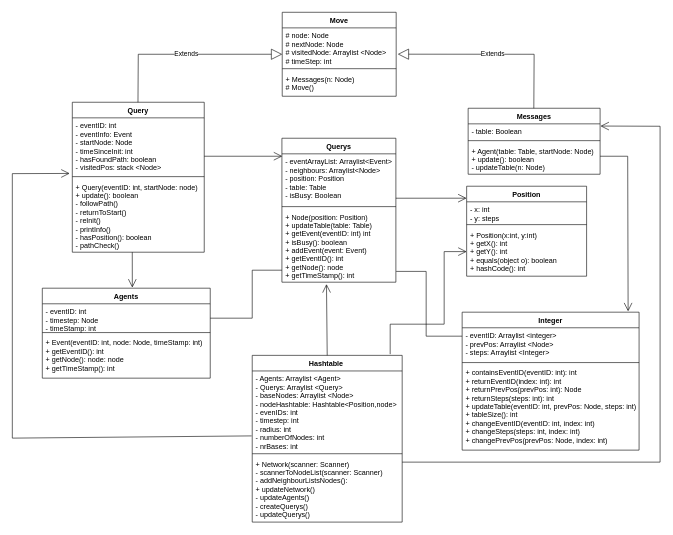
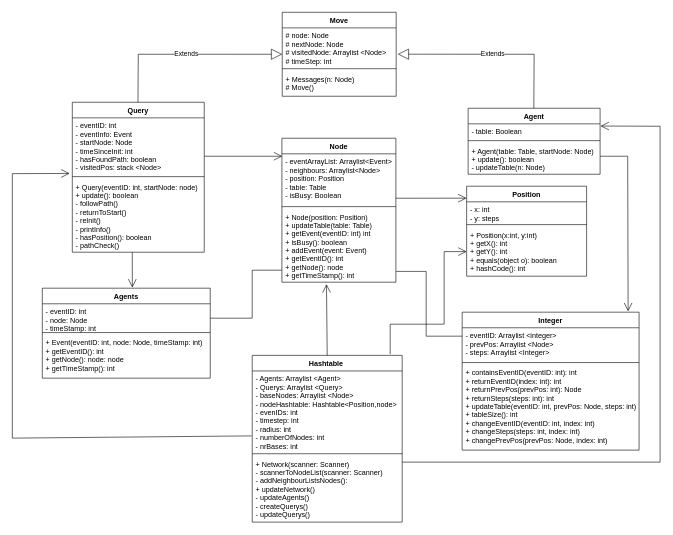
  <mxCell id="0" />
  <mxCell id="1" parent="0" />
  <mxCell id="2" value="Move" style="swimlane;fontStyle=1;align=center;verticalAlign=top;childLayout=stackLayout;horizontal=1;startSize=26;horizontalStack=0;resizeParent=1;resizeParentMax=0;resizeLast=0;collapsible=1;marginBottom=0;" parent="1" vertex="1"><mxGeometry x="470" y="20" width="190" height="140" as="geometry" /></mxCell>
  <mxCell id="3" value="# node: Node&#10;# nextNode: Node&#10;# visitedNode: Arraylist &lt;Node&gt;&#10;# timeStep: int&#10;&#10;&#10;" style="text;strokeColor=none;fillColor=none;align=left;verticalAlign=top;spacingLeft=4;spacingRight=4;overflow=hidden;rotatable=0;points=[[0,0.5],[1,0.5]];portConstraint=eastwest;" parent="2" vertex="1"><mxGeometry y="26" width="190" height="64" as="geometry" /></mxCell>
  <mxCell id="4" value="" style="line;strokeWidth=1;fillColor=none;align=left;verticalAlign=middle;spacingTop=-1;spacingLeft=3;spacingRight=3;rotatable=0;labelPosition=right;points=[];portConstraint=eastwest;" parent="2" vertex="1"><mxGeometry y="90" width="190" height="8" as="geometry" /></mxCell>
  <mxCell id="5" value="+ Messages(n: Node)&#10;# Move()&#10;" style="text;strokeColor=none;fillColor=none;align=left;verticalAlign=top;spacingLeft=4;spacingRight=4;overflow=hidden;rotatable=0;points=[[0,0.5],[1,0.5]];portConstraint=eastwest;" parent="2" vertex="1"><mxGeometry y="98" width="190" height="42" as="geometry" /></mxCell>
  <mxCell id="6" value="Query" style="swimlane;fontStyle=1;align=center;verticalAlign=top;childLayout=stackLayout;horizontal=1;startSize=26;horizontalStack=0;resizeParent=1;resizeParentMax=0;resizeLast=0;collapsible=1;marginBottom=0;" parent="1" vertex="1"><mxGeometry x="120" y="170" width="220" height="250" as="geometry" /></mxCell>
  <mxCell id="7" value="- eventID: int&#10;- eventInfo: Event&#10;- startNode: Node&#10;- timeSinceInit: int&#10;- hasFoundPath: boolean&#10;- visitedPos: stack &lt;Node&gt;&#10;&#10;" style="text;strokeColor=none;fillColor=none;align=left;verticalAlign=top;spacingLeft=4;spacingRight=4;overflow=hidden;rotatable=0;points=[[0,0.5],[1,0.5]];portConstraint=eastwest;" parent="6" vertex="1"><mxGeometry y="26" width="220" height="94" as="geometry" /></mxCell>
  <mxCell id="8" value="" style="line;strokeWidth=1;fillColor=none;align=left;verticalAlign=middle;spacingTop=-1;spacingLeft=3;spacingRight=3;rotatable=0;labelPosition=right;points=[];portConstraint=eastwest;" parent="6" vertex="1"><mxGeometry y="120" width="220" height="8" as="geometry" /></mxCell>
  <mxCell id="9" value="+ Query(eventID: int, startNode: node)&#10;+ update(): boolean&#10;- followPath()&#10;- returnToStart()&#10;- reInit()&#10;- printInfo()&#10;- hasPosition(): boolean&#10;- pathCheck()&#10;&#10;&#10;" style="text;strokeColor=none;fillColor=none;align=left;verticalAlign=top;spacingLeft=4;spacingRight=4;overflow=hidden;rotatable=0;points=[[0,0.5],[1,0.5]];portConstraint=eastwest;" parent="6" vertex="1"><mxGeometry y="128" width="220" height="122" as="geometry" /></mxCell>
- <mxCell id="10" value="Messages" style="swimlane;fontStyle=1;align=center;verticalAlign=top;childLayout=stackLayout;horizontal=1;startSize=26;horizontalStack=0;resizeParent=1;resizeParentMax=0;resizeLast=0;collapsible=1;marginBottom=0;" parent="1" vertex="1"><mxGeometry x="780" y="180" width="220" height="110" as="geometry" /></mxCell>
+ <mxCell id="10" value="Agent" style="swimlane;fontStyle=1;align=center;verticalAlign=top;childLayout=stackLayout;horizontal=1;startSize=26;horizontalStack=0;resizeParent=1;resizeParentMax=0;resizeLast=0;collapsible=1;marginBottom=0;" parent="1" vertex="1"><mxGeometry x="780" y="180" width="220" height="110" as="geometry" /></mxCell>
  <mxCell id="11" value="- table: Boolean" style="text;strokeColor=none;fillColor=none;align=left;verticalAlign=top;spacingLeft=4;spacingRight=4;overflow=hidden;rotatable=0;points=[[0,0.5],[1,0.5]];portConstraint=eastwest;" parent="10" vertex="1"><mxGeometry y="26" width="220" height="24" as="geometry" /></mxCell>
  <mxCell id="12" value="" style="line;strokeWidth=1;fillColor=none;align=left;verticalAlign=middle;spacingTop=-1;spacingLeft=3;spacingRight=3;rotatable=0;labelPosition=right;points=[];portConstraint=eastwest;" parent="10" vertex="1"><mxGeometry y="50" width="220" height="8" as="geometry" /></mxCell>
  <mxCell id="13" value="+ Agent(table: Table, startNode: Node)&#10;+ update(): boolean&#10;- updateTable(n: Node)" style="text;strokeColor=none;fillColor=none;align=left;verticalAlign=top;spacingLeft=4;spacingRight=4;overflow=hidden;rotatable=0;points=[[0,0.5],[1,0.5]];portConstraint=eastwest;" parent="10" vertex="1"><mxGeometry y="58" width="220" height="52" as="geometry" /></mxCell>
  <mxCell id="14" value="Agents" style="swimlane;fontStyle=1;align=center;verticalAlign=top;childLayout=stackLayout;horizontal=1;startSize=26;horizontalStack=0;resizeParent=1;resizeParentMax=0;resizeLast=0;collapsible=1;marginBottom=0;" parent="1" vertex="1"><mxGeometry x="70" y="480" width="280" height="150" as="geometry" /></mxCell>
- <mxCell id="15" value="- eventID: int&#10;- timestep: Node&#10;- timeStamp: int" style="text;strokeColor=none;fillColor=none;align=left;verticalAlign=top;spacingLeft=4;spacingRight=4;overflow=hidden;rotatable=0;points=[[0,0.5],[1,0.5]];portConstraint=eastwest;" parent="14" vertex="1"><mxGeometry y="26" width="280" height="44" as="geometry" /></mxCell>
+ <mxCell id="15" value="- eventID: int&#10;- node: Node&#10;- timeStamp: int" style="text;strokeColor=none;fillColor=none;align=left;verticalAlign=top;spacingLeft=4;spacingRight=4;overflow=hidden;rotatable=0;points=[[0,0.5],[1,0.5]];portConstraint=eastwest;" parent="14" vertex="1"><mxGeometry y="26" width="280" height="44" as="geometry" /></mxCell>
  <mxCell id="16" value="" style="line;strokeWidth=1;fillColor=none;align=left;verticalAlign=middle;spacingTop=-1;spacingLeft=3;spacingRight=3;rotatable=0;labelPosition=right;points=[];portConstraint=eastwest;" parent="14" vertex="1"><mxGeometry y="70" width="280" height="8" as="geometry" /></mxCell>
  <mxCell id="17" value="+ Event(eventID: int, node: Node, timeStamp: int)&#10;+ getEventID(): int&#10;+ getNode(): node: node&#10;+ getTimeStamp(): int &#10;" style="text;strokeColor=none;fillColor=none;align=left;verticalAlign=top;spacingLeft=4;spacingRight=4;overflow=hidden;rotatable=0;points=[[0,0.5],[1,0.5]];portConstraint=eastwest;" parent="14" vertex="1"><mxGeometry y="78" width="280" height="72" as="geometry" /></mxCell>
  <mxCell id="18" value="Position" style="swimlane;fontStyle=1;align=center;verticalAlign=top;childLayout=stackLayout;horizontal=1;startSize=26;horizontalStack=0;resizeParent=1;resizeParentMax=0;resizeLast=0;collapsible=1;marginBottom=0;" vertex="1" parent="1"><mxGeometry x="777.5" y="310" width="200" height="150" as="geometry" /></mxCell>
  <mxCell id="19" value="- x: int&#10;- y: steps " style="text;strokeColor=none;fillColor=none;align=left;verticalAlign=top;spacingLeft=4;spacingRight=4;overflow=hidden;rotatable=0;points=[[0,0.5],[1,0.5]];portConstraint=eastwest;" vertex="1" parent="18"><mxGeometry y="26" width="200" height="34" as="geometry" /></mxCell>
  <mxCell id="20" value="" style="line;strokeWidth=1;fillColor=none;align=left;verticalAlign=middle;spacingTop=-1;spacingLeft=3;spacingRight=3;rotatable=0;labelPosition=right;points=[];portConstraint=eastwest;" vertex="1" parent="18"><mxGeometry y="60" width="200" height="8" as="geometry" /></mxCell>
  <mxCell id="21" value="+ Position(x:int, y:int)&#10;+ getX(): int&#10;+ getY(): int&#10;+ equals(object o): boolean&#10;+ hashCode(): int" style="text;strokeColor=none;fillColor=none;align=left;verticalAlign=top;spacingLeft=4;spacingRight=4;overflow=hidden;rotatable=0;points=[[0,0.5],[1,0.5]];portConstraint=eastwest;" vertex="1" parent="18"><mxGeometry y="68" width="200" height="82" as="geometry" /></mxCell>
- <mxCell id="22" value="Querys" style="swimlane;fontStyle=1;align=center;verticalAlign=top;childLayout=stackLayout;horizontal=1;startSize=26;horizontalStack=0;resizeParent=1;resizeParentMax=0;resizeLast=0;collapsible=1;marginBottom=0;" vertex="1" parent="1"><mxGeometry x="469.5" y="230" width="190" height="240" as="geometry" /></mxCell>
+ <mxCell id="22" value="Node" style="swimlane;fontStyle=1;align=center;verticalAlign=top;childLayout=stackLayout;horizontal=1;startSize=26;horizontalStack=0;resizeParent=1;resizeParentMax=0;resizeLast=0;collapsible=1;marginBottom=0;" vertex="1" parent="1"><mxGeometry x="469.5" y="230" width="190" height="240" as="geometry" /></mxCell>
  <mxCell id="23" value="- eventArrayList: Arraylist&lt;Event&gt;&#10;- neighbours: Arraylist&lt;Node&gt;&#10;- position: Position&#10;- table: Table&#10;- isBusy: Boolean&#10;" style="text;strokeColor=none;fillColor=none;align=left;verticalAlign=top;spacingLeft=4;spacingRight=4;overflow=hidden;rotatable=0;points=[[0,0.5],[1,0.5]];portConstraint=eastwest;" vertex="1" parent="22"><mxGeometry y="26" width="190" height="84" as="geometry" /></mxCell>
  <mxCell id="24" value="" style="line;strokeWidth=1;fillColor=none;align=left;verticalAlign=middle;spacingTop=-1;spacingLeft=3;spacingRight=3;rotatable=0;labelPosition=right;points=[];portConstraint=eastwest;" vertex="1" parent="22"><mxGeometry y="110" width="190" height="8" as="geometry" /></mxCell>
  <mxCell id="25" value="+ Node(position: Position)&#10;+ updateTable(table: Table)&#10;+ getEvent(eventID: int) int&#10;+ isBusy(): boolean&#10;+ addEvent(event: Event) &#10;+ getEventID(): int&#10;+ getNode(): node&#10;+ getTimeStamp(): int" style="text;strokeColor=none;fillColor=none;align=left;verticalAlign=top;spacingLeft=4;spacingRight=4;overflow=hidden;rotatable=0;points=[[0,0.5],[1,0.5]];portConstraint=eastwest;" vertex="1" parent="22"><mxGeometry y="118" width="190" height="122" as="geometry" /></mxCell>
  <mxCell id="26" value="Integer" style="swimlane;fontStyle=1;align=center;verticalAlign=top;childLayout=stackLayout;horizontal=1;startSize=26;horizontalStack=0;resizeParent=1;resizeParentMax=0;resizeLast=0;collapsible=1;marginBottom=0;" vertex="1" parent="1"><mxGeometry x="770" y="520" width="295" height="230" as="geometry" /></mxCell>
  <mxCell id="27" value="- eventID: Arraylist &lt;integer&gt;&#10;- prevPos: Arraylist &lt;Node&gt;&#10;- steps: Arraylist &lt;Integer&gt;&#10;" style="text;strokeColor=none;fillColor=none;align=left;verticalAlign=top;spacingLeft=4;spacingRight=4;overflow=hidden;rotatable=0;points=[[0,0.5],[1,0.5]];portConstraint=eastwest;" vertex="1" parent="26"><mxGeometry y="26" width="295" height="54" as="geometry" /></mxCell>
  <mxCell id="28" value="" style="line;strokeWidth=1;fillColor=none;align=left;verticalAlign=middle;spacingTop=-1;spacingLeft=3;spacingRight=3;rotatable=0;labelPosition=right;points=[];portConstraint=eastwest;" vertex="1" parent="26"><mxGeometry y="80" width="295" height="8" as="geometry" /></mxCell>
  <mxCell id="29" value="+ containsEventID(eventID: int): int&#10;+ returnEventID(index: int): int&#10;+ returnPrevPos(prevPos: int): Node&#10;+ returnSteps(steps: int): int&#10;+ updateTable(eventID: int, prevPos: Node, steps: int)&#10;+ tableSize(): int&#10;+ changeEventID(eventID: int, index: int)&#10;+ changeSteps(steps: int, index: int)&#10;+ changePrevPos(prevPos: Node, index: int)&#10;" style="text;strokeColor=none;fillColor=none;align=left;verticalAlign=top;spacingLeft=4;spacingRight=4;overflow=hidden;rotatable=0;points=[[0,0.5],[1,0.5]];portConstraint=eastwest;" vertex="1" parent="26"><mxGeometry y="88" width="295" height="142" as="geometry" /></mxCell>
  <mxCell id="30" value="Hashtable " style="swimlane;fontStyle=1;align=center;verticalAlign=top;childLayout=stackLayout;horizontal=1;startSize=26;horizontalStack=0;resizeParent=1;resizeParentMax=0;resizeLast=0;collapsible=1;marginBottom=0;" vertex="1" parent="1"><mxGeometry x="420" y="592" width="250" height="278" as="geometry" /></mxCell>
  <mxCell id="31" value="- Agents: Arraylist &lt;Agent&gt;&#10;- Querys: Arraylist &lt;Query&gt;&#10;- baseNodes: Arraylist &lt;Node&gt;&#10;- nodeHashtable: Hashtable&lt;Position,node&gt;&#10;- evenIDs: int&#10;- timestep: int&#10;- radius: int&#10;- numberOfNodes: int&#10;- nrBases: int" style="text;strokeColor=none;fillColor=none;align=left;verticalAlign=top;spacingLeft=4;spacingRight=4;overflow=hidden;rotatable=0;points=[[0,0.5],[1,0.5]];portConstraint=eastwest;" vertex="1" parent="30"><mxGeometry y="26" width="250" height="134" as="geometry" /></mxCell>
  <mxCell id="32" value="" style="line;strokeWidth=1;fillColor=none;align=left;verticalAlign=middle;spacingTop=-1;spacingLeft=3;spacingRight=3;rotatable=0;labelPosition=right;points=[];portConstraint=eastwest;" vertex="1" parent="30"><mxGeometry y="160" width="250" height="8" as="geometry" /></mxCell>
  <mxCell id="33" value="+ Network(scanner: Scanner)&#10;- scannerToNodeList(scanner: Scanner)&#10;- addNeighbourListsNodes():&#10;+ updateNetwork()&#10;- updateAgents()&#10;- createQuerys()&#10;- updateQuerys()" style="text;strokeColor=none;fillColor=none;align=left;verticalAlign=top;spacingLeft=4;spacingRight=4;overflow=hidden;rotatable=0;points=[[0,0.5],[1,0.5]];portConstraint=eastwest;" vertex="1" parent="30"><mxGeometry y="168" width="250" height="110" as="geometry" /></mxCell>
  <mxCell id="34" value="Extends" style="endArrow=block;endSize=16;endFill=0;html=1;rounded=0;entryX=0;entryY=0.687;entryDx=0;entryDy=0;entryPerimeter=0;" edge="1" parent="1" target="3"><mxGeometry width="160" relative="1" as="geometry"><mxPoint x="229.5" y="170" as="sourcePoint" /><mxPoint x="230" y="20" as="targetPoint" /><Array as="points"><mxPoint x="230" y="90" /></Array></mxGeometry></mxCell>
  <mxCell id="35" value="Extends" style="endArrow=block;endSize=16;endFill=0;html=1;rounded=0;entryX=1.014;entryY=0.685;entryDx=0;entryDy=0;entryPerimeter=0;" edge="1" parent="1" target="3"><mxGeometry width="160" relative="1" as="geometry"><mxPoint x="889.5" y="180" as="sourcePoint" /><mxPoint x="800" y="50" as="targetPoint" /><Array as="points"><mxPoint x="890" y="90" /></Array></mxGeometry></mxCell>
  <mxCell id="36" value="" style="endArrow=open;endFill=1;endSize=12;html=1;rounded=0;entryX=0;entryY=0.5;entryDx=0;entryDy=0;" edge="1" parent="1" target="21"><mxGeometry width="160" relative="1" as="geometry"><mxPoint x="650" y="590" as="sourcePoint" /><mxPoint x="740" y="380" as="targetPoint" /><Array as="points"><mxPoint x="650" y="540" /><mxPoint x="740" y="540" /><mxPoint x="740" y="419" /></Array></mxGeometry></mxCell>
  <mxCell id="37" value="" style="endArrow=open;endFill=1;endSize=12;html=1;rounded=0;entryX=0.938;entryY=-0.006;entryDx=0;entryDy=0;entryPerimeter=0;" edge="1" parent="1" target="26"><mxGeometry width="160" relative="1" as="geometry"><mxPoint x="1000" y="260" as="sourcePoint" /><mxPoint x="1050" y="520" as="targetPoint" /><Array as="points"><mxPoint x="1046" y="260" /></Array></mxGeometry></mxCell>
  <mxCell id="38" value="" style="endArrow=open;endFill=1;endSize=12;html=1;rounded=0;exitX=-0.004;exitY=0.808;exitDx=0;exitDy=0;exitPerimeter=0;entryX=-0.02;entryY=0.986;entryDx=0;entryDy=0;entryPerimeter=0;" edge="1" parent="1" source="31" target="7"><mxGeometry width="160" relative="1" as="geometry"><mxPoint x="450" y="590" as="sourcePoint" /><mxPoint x="20" y="210" as="targetPoint" /><Array as="points"><mxPoint x="20" y="730" /><mxPoint x="20" y="289" /></Array></mxGeometry></mxCell>
  <mxCell id="39" value="" style="endArrow=open;endFill=1;endSize=12;html=1;rounded=0;entryX=0.536;entryY=-0.007;entryDx=0;entryDy=0;entryPerimeter=0;" edge="1" parent="1" target="14"><mxGeometry width="160" relative="1" as="geometry"><mxPoint x="220" y="420" as="sourcePoint" /><mxPoint x="220" y="470" as="targetPoint" /></mxGeometry></mxCell>
  <mxCell id="40" value="" style="endArrow=open;endFill=1;endSize=12;html=1;rounded=0;entryX=-0.001;entryY=0.133;entryDx=0;entryDy=0;entryPerimeter=0;" edge="1" parent="1" target="18"><mxGeometry width="160" relative="1" as="geometry"><mxPoint x="659.5" y="330" as="sourcePoint" /><mxPoint x="739.5" y="330" as="targetPoint" /></mxGeometry></mxCell>
  <mxCell id="41" value="" style="endArrow=open;endFill=1;endSize=12;html=1;rounded=0;" edge="1" parent="1"><mxGeometry width="160" relative="1" as="geometry"><mxPoint x="340" y="260" as="sourcePoint" /><mxPoint x="470" y="260" as="targetPoint" /></mxGeometry></mxCell>
  <mxCell id="42" value="" style="endArrow=none;html=1;edgeStyle=orthogonalEdgeStyle;rounded=0;" edge="1" parent="1"><mxGeometry relative="1" as="geometry"><mxPoint x="660" y="452" as="sourcePoint" /><mxPoint x="770" y="560" as="targetPoint" /><Array as="points"><mxPoint x="710" y="452" /><mxPoint x="710" y="560" /></Array></mxGeometry></mxCell>
  <mxCell id="43" value="" style="endArrow=open;endFill=1;endSize=12;html=1;rounded=0;entryX=1.003;entryY=0.153;entryDx=0;entryDy=0;entryPerimeter=0;" edge="1" parent="1" target="11"><mxGeometry width="160" relative="1" as="geometry"><mxPoint x="670" y="770" as="sourcePoint" /><mxPoint x="1100" y="210" as="targetPoint" /><Array as="points"><mxPoint x="1100" y="770" /><mxPoint x="1100" y="210" /></Array></mxGeometry></mxCell>
  <mxCell id="44" value="" style="endArrow=open;endFill=1;endSize=12;html=1;rounded=0;exitX=0.5;exitY=0;exitDx=0;exitDy=0;entryX=0.391;entryY=1.027;entryDx=0;entryDy=0;entryPerimeter=0;" edge="1" parent="1" source="30" target="25"><mxGeometry width="160" relative="1" as="geometry"><mxPoint x="440" y="530" as="sourcePoint" /><mxPoint x="600" y="530" as="targetPoint" /></mxGeometry></mxCell>
  <mxCell id="45" value="" style="endArrow=none;html=1;edgeStyle=orthogonalEdgeStyle;rounded=0;" edge="1" parent="1" target="25"><mxGeometry relative="1" as="geometry"><mxPoint x="350" y="530" as="sourcePoint" /><mxPoint x="510" y="530" as="targetPoint" /><Array as="points"><mxPoint x="420" y="530" /><mxPoint x="420" y="450" /></Array></mxGeometry></mxCell>
